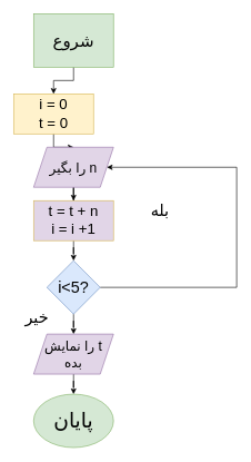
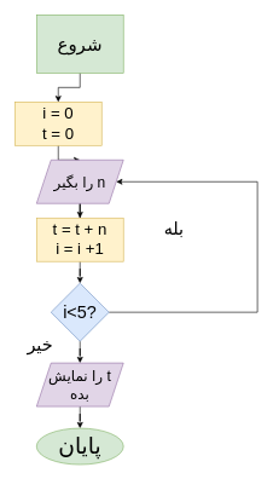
  <mxCell id="0" />
  <mxCell id="1" parent="0" />
  <mxCell id="2" value="" style="edgeStyle=orthogonalEdgeStyle;rounded=0;orthogonalLoop=1;jettySize=auto;html=1;" edge="1" parent="1" source="3" target="5"><mxGeometry relative="1" as="geometry" /></mxCell>
  <mxCell id="3" value="&lt;font style=&quot;font-size: 25px;&quot;&gt;شروع&lt;/font&gt;" style="whiteSpace=wrap;html=1;fillColor=#d5e8d4;strokeColor=#82b366;rounded=0;" vertex="1" parent="1"><mxGeometry x="50" y="20" width="120" height="80" as="geometry" /></mxCell>
  <mxCell id="4" value="" style="edgeStyle=orthogonalEdgeStyle;rounded=0;orthogonalLoop=1;jettySize=auto;html=1;" edge="1" parent="1" source="5" target="7"><mxGeometry relative="1" as="geometry" /></mxCell>
  <mxCell id="5" value="&lt;font style=&quot;font-size: 22px;&quot;&gt;i = 0&lt;br&gt;t = 0&lt;/font&gt;" style="rounded=0;whiteSpace=wrap;html=1;fillColor=#fff2cc;strokeColor=#d6b656;" vertex="1" parent="1"><mxGeometry x="20" y="140" width="120" height="60" as="geometry" /></mxCell>
  <mxCell id="6" value="" style="edgeStyle=orthogonalEdgeStyle;rounded=0;orthogonalLoop=1;jettySize=auto;html=1;" edge="1" parent="1" source="7" target="9"><mxGeometry relative="1" as="geometry" /></mxCell>
  <mxCell id="7" value="&lt;div style=&quot;direction: rtl;&quot;&gt;&lt;span style=&quot;background-color: initial;&quot;&gt;&lt;font style=&quot;font-size: 20px;&quot;&gt;n را بگیر&lt;/font&gt;&lt;/span&gt;&lt;/div&gt;" style="shape=parallelogram;perimeter=parallelogramPerimeter;whiteSpace=wrap;html=1;fixedSize=1;fillColor=#e1d5e7;strokeColor=#9673a6;" vertex="1" parent="1"><mxGeometry x="50" y="220" width="120" height="60" as="geometry" /></mxCell>
  <mxCell id="8" value="" style="edgeStyle=orthogonalEdgeStyle;rounded=0;orthogonalLoop=1;jettySize=auto;html=1;" edge="1" parent="1" source="9" target="12"><mxGeometry relative="1" as="geometry" /></mxCell>
- <mxCell id="9" value="&lt;font style=&quot;font-size: 22px;&quot;&gt;t = t + n&lt;br&gt;i = i +1&lt;/font&gt;" style="rounded=0;whiteSpace=wrap;html=1;fillColor=#e1d5e7;strokeColor=#d6b656;" vertex="1" parent="1"><mxGeometry x="50" y="300" width="120" height="60" as="geometry" /></mxCell>
+ <mxCell id="9" value="&lt;font style=&quot;font-size: 22px;&quot;&gt;t = t + n&lt;br&gt;i = i +1&lt;/font&gt;" style="rounded=0;whiteSpace=wrap;html=1;fillColor=#fff2cc;strokeColor=#d6b656;" vertex="1" parent="1"><mxGeometry x="50" y="300" width="120" height="60" as="geometry" /></mxCell>
  <mxCell id="10" style="edgeStyle=orthogonalEdgeStyle;rounded=0;orthogonalLoop=1;jettySize=auto;html=1;entryX=1;entryY=0.5;entryDx=0;entryDy=0;" edge="1" parent="1" source="12" target="7"><mxGeometry relative="1" as="geometry"><Array as="points"><mxPoint x="355" y="430" /><mxPoint x="355" y="250" /></Array></mxGeometry></mxCell>
  <mxCell id="11" value="" style="edgeStyle=orthogonalEdgeStyle;rounded=0;orthogonalLoop=1;jettySize=auto;html=1;" edge="1" parent="1" source="12" target="15"><mxGeometry relative="1" as="geometry" /></mxCell>
  <mxCell id="12" value="&lt;font style=&quot;font-size: 24px;&quot;&gt;i&amp;lt;5?&lt;/font&gt;" style="rhombus;whiteSpace=wrap;html=1;fillColor=#dae8fc;strokeColor=#6c8ebf;" vertex="1" parent="1"><mxGeometry x="70" y="390" width="80" height="80" as="geometry" /></mxCell>
  <mxCell id="13" value="&lt;font style=&quot;font-size: 24px;&quot;&gt;بله&lt;/font&gt;" style="text;html=1;strokeColor=none;fillColor=none;align=center;verticalAlign=middle;whiteSpace=wrap;rounded=0;" vertex="1" parent="1"><mxGeometry x="210" y="300" width="60" height="30" as="geometry" /></mxCell>
  <mxCell id="14" value="" style="edgeStyle=orthogonalEdgeStyle;rounded=0;orthogonalLoop=1;jettySize=auto;html=1;" edge="1" parent="1" source="15" target="17"><mxGeometry relative="1" as="geometry" /></mxCell>
  <mxCell id="15" value="&lt;div style=&quot;direction: rtl;&quot;&gt;&lt;span style=&quot;background-color: initial;&quot;&gt;&lt;font style=&quot;font-size: 20px;&quot;&gt;t را نمایش بده&lt;/font&gt;&lt;/span&gt;&lt;/div&gt;" style="shape=parallelogram;perimeter=parallelogramPerimeter;whiteSpace=wrap;html=1;fixedSize=1;fillColor=#e1d5e7;strokeColor=#9673a6;" vertex="1" parent="1"><mxGeometry x="50" y="500" width="120" height="60" as="geometry" /></mxCell>
  <mxCell id="16" value="&lt;font style=&quot;font-size: 24px;&quot;&gt;خیر&lt;/font&gt;" style="text;html=1;strokeColor=none;fillColor=none;align=center;verticalAlign=middle;whiteSpace=wrap;rounded=0;" vertex="1" parent="1"><mxGeometry x="25" y="460" width="60" height="30" as="geometry" /></mxCell>
- <mxCell id="17" value="&lt;font style=&quot;font-size: 31px;&quot;&gt;پایان&lt;/font&gt;" style="ellipse;whiteSpace=wrap;html=1;fillColor=#d5e8d4;strokeColor=#82b366;" vertex="1" parent="1"><mxGeometry x="50" y="590" width="120" height="80" as="geometry" /></mxCell>
+ <mxCell id="17" value="&lt;font style=&quot;font-size: 31px;&quot;&gt;پایان&lt;/font&gt;" style="ellipse;whiteSpace=wrap;html=1;fillColor=#d5e8d4;strokeColor=#82b366;" vertex="1" parent="1"><mxGeometry x="50" y="590" width="120" height="50" as="geometry" /></mxCell>
